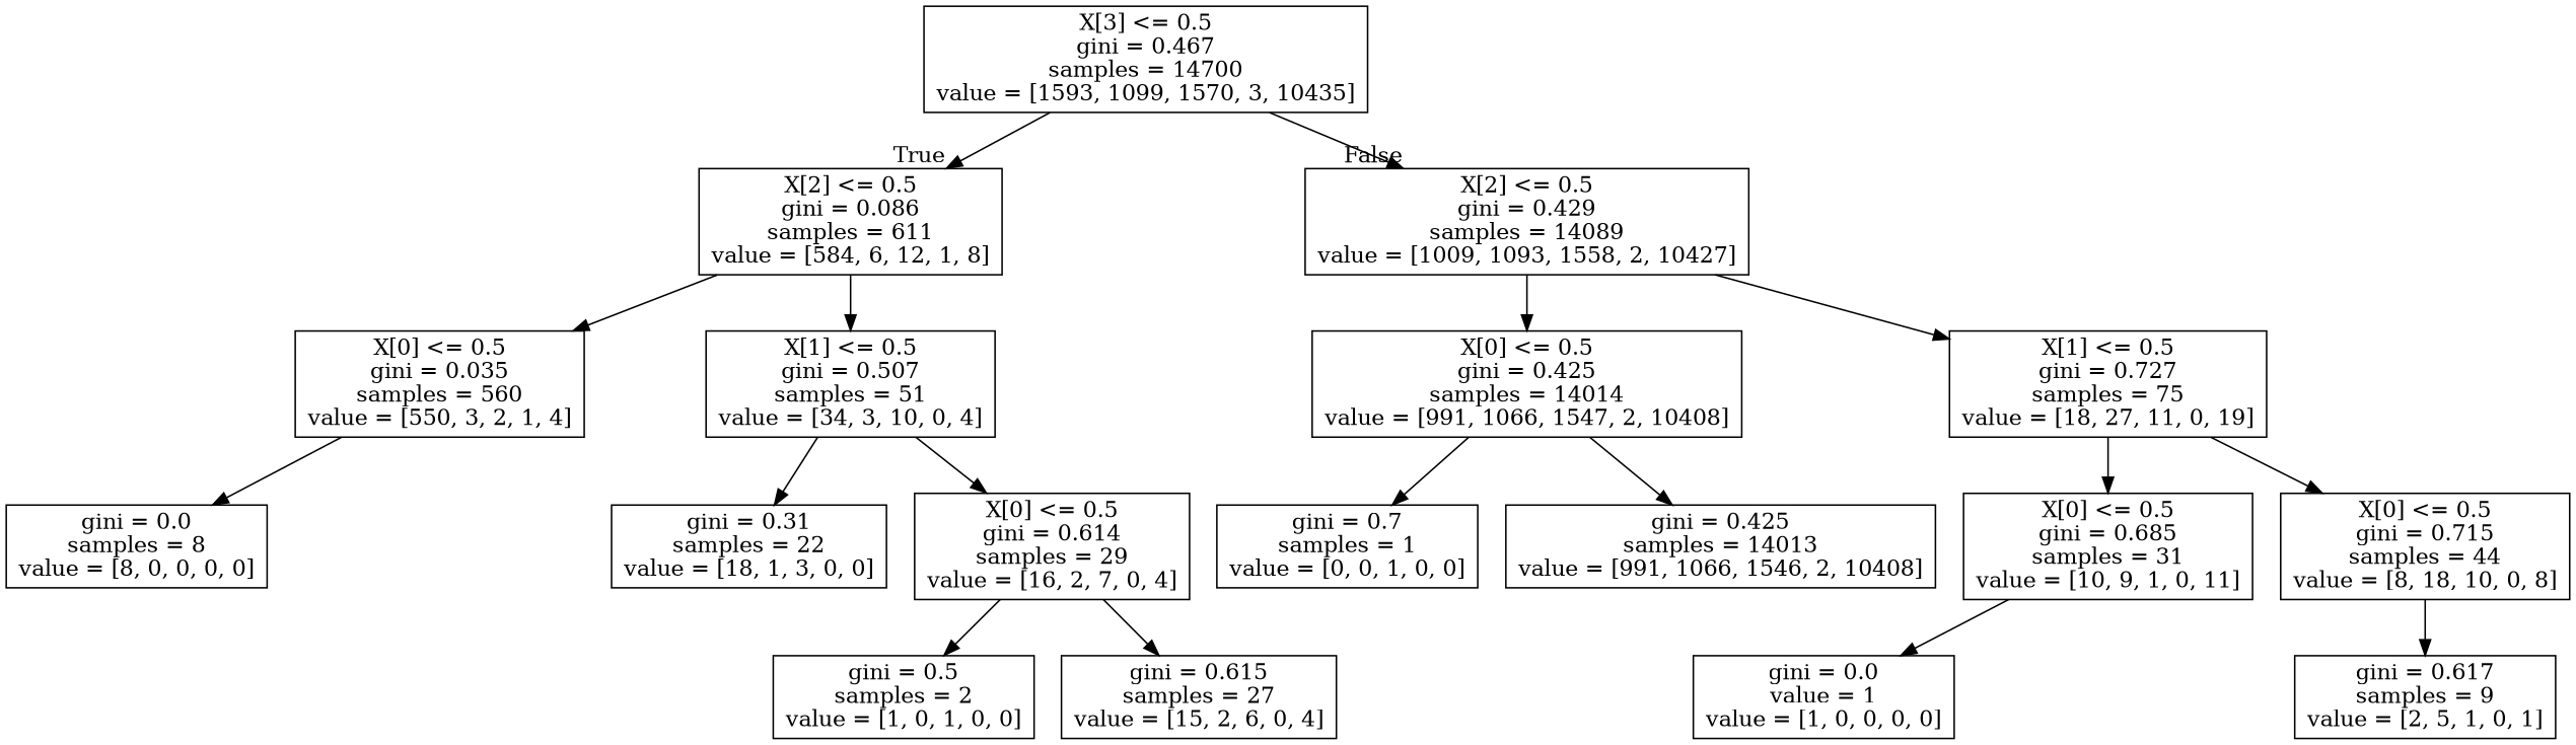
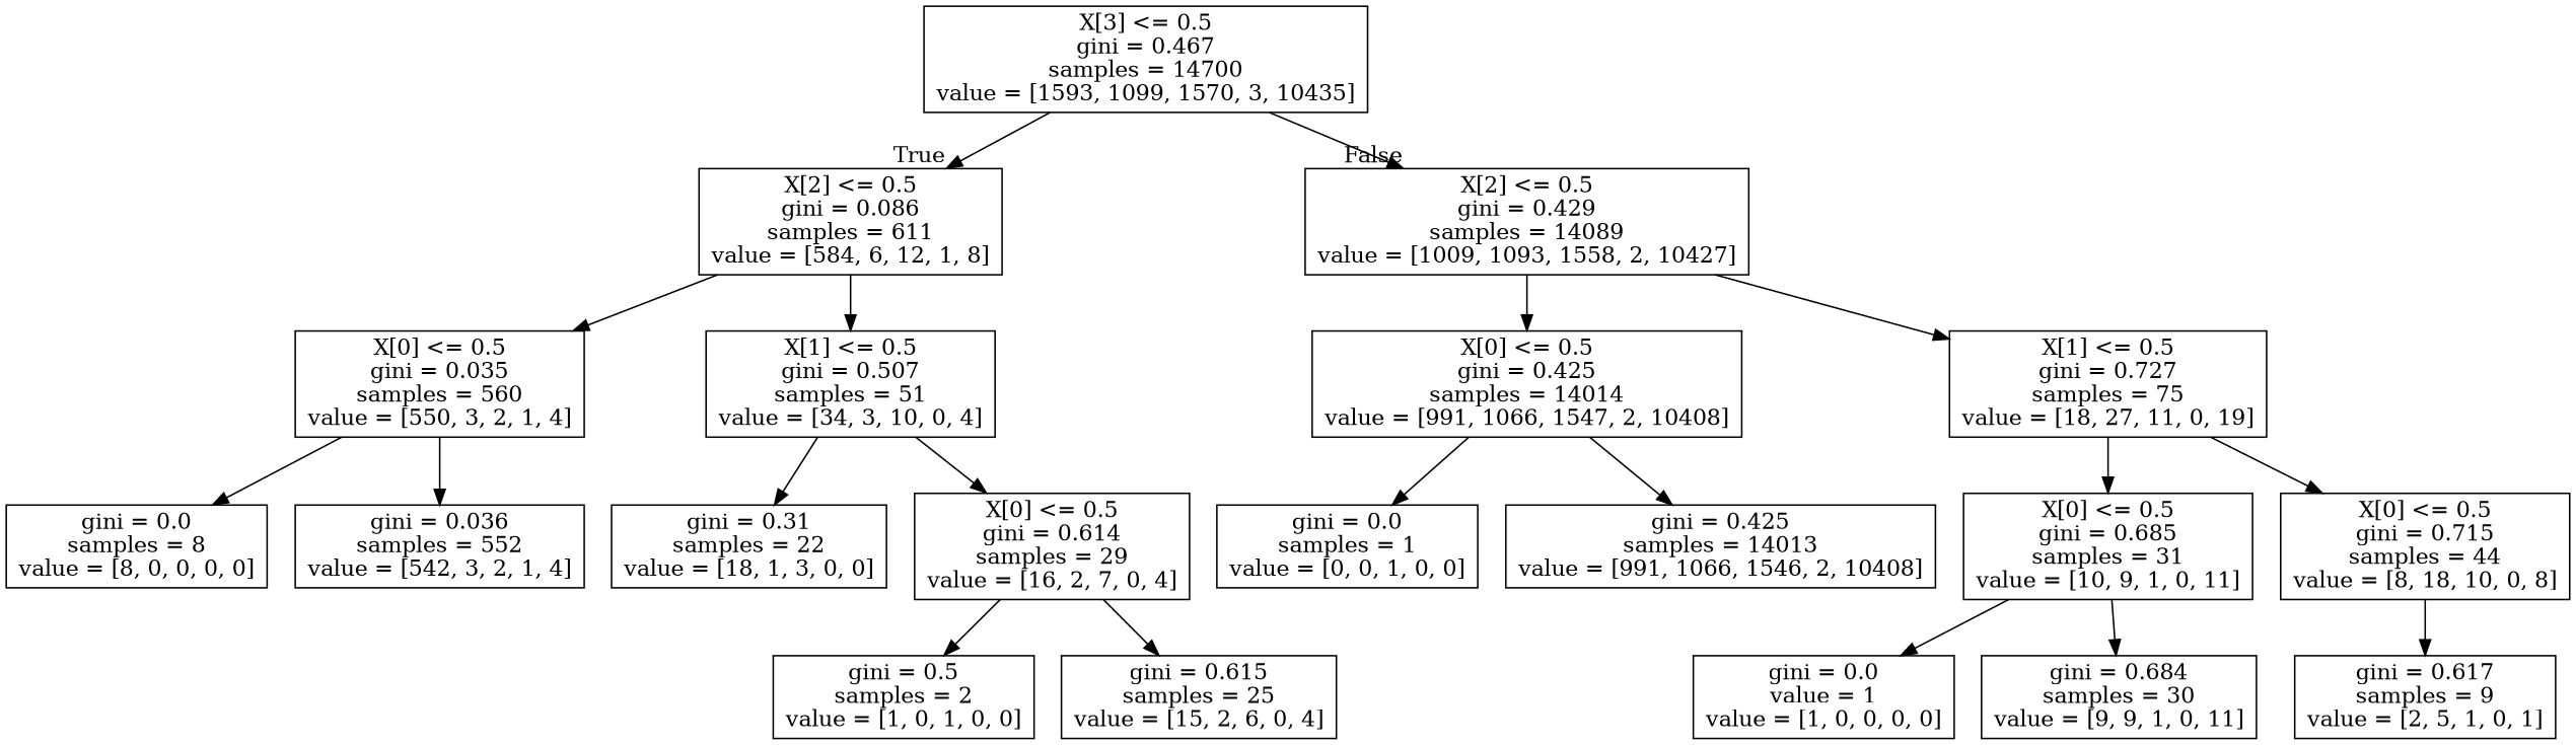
  digraph {
    node [shape=box]
    n1 [label="X[3] <= 0.5\ngini = 0.467\nsamples = 14700\nvalue = [1593, 1099, 1570, 3, 10435]"]
    n2 [label="X[2] <= 0.5\ngini = 0.086\nsamples = 611\nvalue = [584, 6, 12, 1, 8]"]
    n3 [label="X[2] <= 0.5\ngini = 0.429\nsamples = 14089\nvalue = [1009, 1093, 1558, 2, 10427]"]
    n4 [label="X[0] <= 0.5\ngini = 0.035\nsamples = 560\nvalue = [550, 3, 2, 1, 4]"]
    n5 [label="X[1] <= 0.5\ngini = 0.507\nsamples = 51\nvalue = [34, 3, 10, 0, 4]"]
    n6 [label="X[0] <= 0.5\ngini = 0.425\nsamples = 14014\nvalue = [991, 1066, 1547, 2, 10408]"]
    n7 [label="X[1] <= 0.5\ngini = 0.727\nsamples = 75\nvalue = [18, 27, 11, 0, 19]"]
    n8 [label="gini = 0.0\nsamples = 8\nvalue = [8, 0, 0, 0, 0]"]
+   n9 [label="gini = 0.036\nsamples = 552\nvalue = [542, 3, 2, 1, 4]"]
    n10 [label="gini = 0.31\nsamples = 22\nvalue = [18, 1, 3, 0, 0]"]
    n11 [label="X[0] <= 0.5\ngini = 0.614\nsamples = 29\nvalue = [16, 2, 7, 0, 4]"]
    n12 [label="gini = 0.5\nsamples = 2\nvalue = [1, 0, 1, 0, 0]"]
-   n13 [label="gini = 0.615\nsamples = 27\nvalue = [15, 2, 6, 0, 4]"]
-   n14 [label="gini = 0.7\nsamples = 1\nvalue = [0, 0, 1, 0, 0]"]
+   n13 [label="gini = 0.615\nsamples = 25\nvalue = [15, 2, 6, 0, 4]"]
+   n14 [label="gini = 0.0\nsamples = 1\nvalue = [0, 0, 1, 0, 0]"]
    n15 [label="gini = 0.425\nsamples = 14013\nvalue = [991, 1066, 1546, 2, 10408]"]
    n16 [label="X[0] <= 0.5\ngini = 0.685\nsamples = 31\nvalue = [10, 9, 1, 0, 11]"]
    n17 [label="X[0] <= 0.5\ngini = 0.715\nsamples = 44\nvalue = [8, 18, 10, 0, 8]"]
    n18 [label="gini = 0.0\nvalue = 1\nvalue = [1, 0, 0, 0, 0]"]
+   n19 [label="gini = 0.684\nsamples = 30\nvalue = [9, 9, 1, 0, 11]"]
    n20 [label="gini = 0.617\nsamples = 9\nvalue = [2, 5, 1, 0, 1]"]
    n1 -> n2 [headlabel=True labelangle=45 labeldistance=2.5]
    n1 -> n3 [headlabel=False labelangle=-45 labeldistance=2.5]
    n2 -> n4
    n2 -> n5
    n3 -> n6
    n3 -> n7
    n4 -> n8
+   n4 -> n9
    n5 -> n10
    n5 -> n11
    n6 -> n14
    n6 -> n15
    n7 -> n16
    n7 -> n17
    n11 -> n12
    n11 -> n13
    n16 -> n18
+   n16 -> n19
    n17 -> n20
  }
